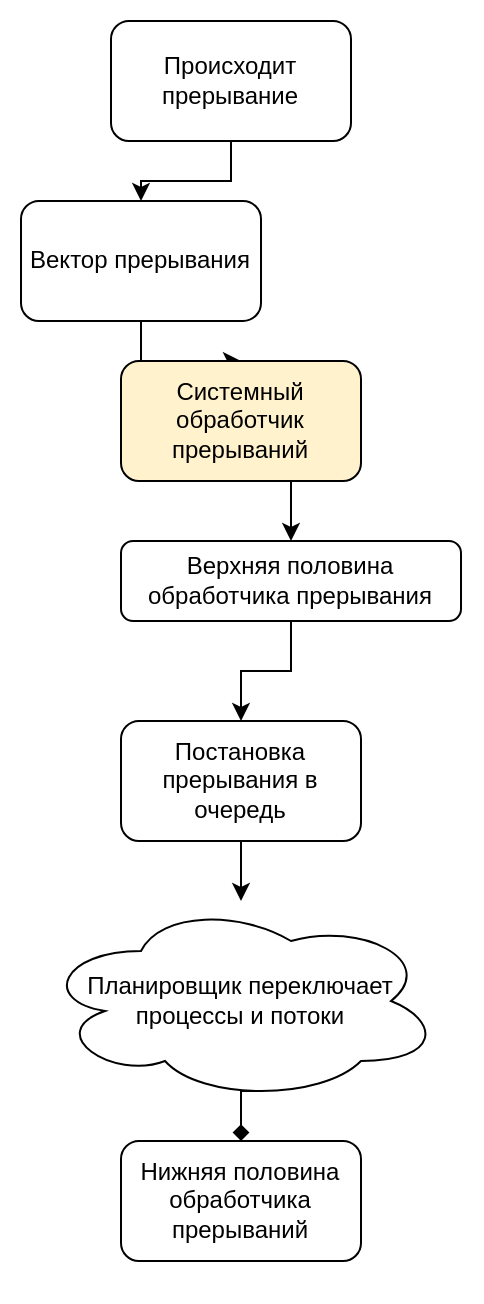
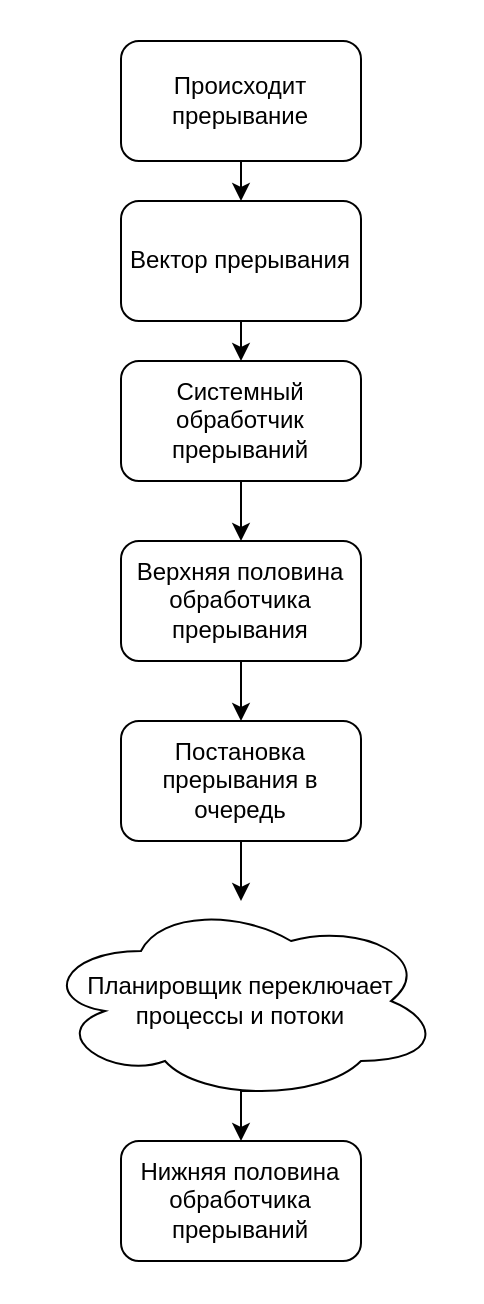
  <mxCell id="0" />
  <mxCell id="1" parent="0" />
  <mxCell id="2" style="edgeStyle=orthogonalEdgeStyle;rounded=0;orthogonalLoop=1;jettySize=auto;html=1;exitX=0.5;exitY=1;exitDx=0;exitDy=0;entryX=0.5;entryY=0;entryDx=0;entryDy=0;" edge="1" parent="1" source="3" target="7"><mxGeometry relative="1" as="geometry" /></mxCell>
- <mxCell id="3" value="Происходит прерывание" style="rounded=1;whiteSpace=wrap;html=1;" vertex="1" parent="1"><mxGeometry x="55" y="10" width="120" height="60" as="geometry" /></mxCell>
+ <mxCell id="3" value="Происходит прерывание" style="rounded=1;whiteSpace=wrap;html=1;" vertex="1" parent="1"><mxGeometry x="60" y="20" width="120" height="60" as="geometry" /></mxCell>
  <mxCell id="4" style="edgeStyle=orthogonalEdgeStyle;rounded=0;orthogonalLoop=1;jettySize=auto;html=1;exitX=0.5;exitY=1;exitDx=0;exitDy=0;entryX=0.5;entryY=0;entryDx=0;entryDy=0;" edge="1" parent="1" source="5" target="13"><mxGeometry relative="1" as="geometry" /></mxCell>
- <mxCell id="5" value="Верхняя половина обработчика прерывания" style="rounded=1;whiteSpace=wrap;html=1;" vertex="1" parent="1"><mxGeometry x="60" y="270" width="170" height="40" as="geometry" /></mxCell>
+ <mxCell id="5" value="Верхняя половина обработчика прерывания" style="rounded=1;whiteSpace=wrap;html=1;" vertex="1" parent="1"><mxGeometry x="60" y="270" width="120" height="60" as="geometry" /></mxCell>
  <mxCell id="6" style="edgeStyle=orthogonalEdgeStyle;rounded=0;orthogonalLoop=1;jettySize=auto;html=1;exitX=0.5;exitY=1;exitDx=0;exitDy=0;entryX=0.5;entryY=0;entryDx=0;entryDy=0;" edge="1" parent="1" source="7" target="9"><mxGeometry relative="1" as="geometry" /></mxCell>
- <mxCell id="7" value="Вектор прерывания" style="rounded=1;whiteSpace=wrap;html=1;" vertex="1" parent="1"><mxGeometry x="10" y="100" width="120" height="60" as="geometry" /></mxCell>
+ <mxCell id="7" value="Вектор прерывания" style="rounded=1;whiteSpace=wrap;html=1;" vertex="1" parent="1"><mxGeometry x="60" y="100" width="120" height="60" as="geometry" /></mxCell>
  <mxCell id="8" style="edgeStyle=orthogonalEdgeStyle;rounded=0;orthogonalLoop=1;jettySize=auto;html=1;exitX=0.5;exitY=1;exitDx=0;exitDy=0;entryX=0.5;entryY=0;entryDx=0;entryDy=0;" edge="1" parent="1" source="9" target="5"><mxGeometry relative="1" as="geometry" /></mxCell>
- <mxCell id="9" value="Системный обработчик прерываний" style="rounded=1;whiteSpace=wrap;html=1;fillColor=#fff2cc;" vertex="1" parent="1"><mxGeometry x="60" y="180" width="120" height="60" as="geometry" /></mxCell>
- <mxCell id="10" style="edgeStyle=orthogonalEdgeStyle;rounded=0;orthogonalLoop=1;jettySize=auto;html=1;exitX=0.55;exitY=0.95;exitDx=0;exitDy=0;exitPerimeter=0;entryX=0.5;entryY=0;entryDx=0;entryDy=0;endArrow=diamond;" edge="1" parent="1" source="11" target="14"><mxGeometry relative="1" as="geometry" /></mxCell>
+ <mxCell id="9" value="Системный обработчик прерываний" style="rounded=1;whiteSpace=wrap;html=1;" vertex="1" parent="1"><mxGeometry x="60" y="180" width="120" height="60" as="geometry" /></mxCell>
+ <mxCell id="10" style="edgeStyle=orthogonalEdgeStyle;rounded=0;orthogonalLoop=1;jettySize=auto;html=1;exitX=0.55;exitY=0.95;exitDx=0;exitDy=0;exitPerimeter=0;entryX=0.5;entryY=0;entryDx=0;entryDy=0;" edge="1" parent="1" source="11" target="14"><mxGeometry relative="1" as="geometry" /></mxCell>
  <mxCell id="11" value="Планировщик переключает процессы и потоки" style="ellipse;shape=cloud;whiteSpace=wrap;html=1;" vertex="1" parent="1"><mxGeometry x="20" y="450" width="200" height="100" as="geometry" /></mxCell>
  <mxCell id="12" style="edgeStyle=orthogonalEdgeStyle;rounded=0;orthogonalLoop=1;jettySize=auto;html=1;exitX=0.5;exitY=1;exitDx=0;exitDy=0;" edge="1" parent="1" source="13" target="11"><mxGeometry relative="1" as="geometry" /></mxCell>
  <mxCell id="13" value="Постановка прерывания в очередь" style="rounded=1;whiteSpace=wrap;html=1;" vertex="1" parent="1"><mxGeometry x="60" y="360" width="120" height="60" as="geometry" /></mxCell>
  <mxCell id="14" value="Нижняя половина обработчика прерываний" style="rounded=1;whiteSpace=wrap;html=1;" vertex="1" parent="1"><mxGeometry x="60" y="570" width="120" height="60" as="geometry" /></mxCell>
